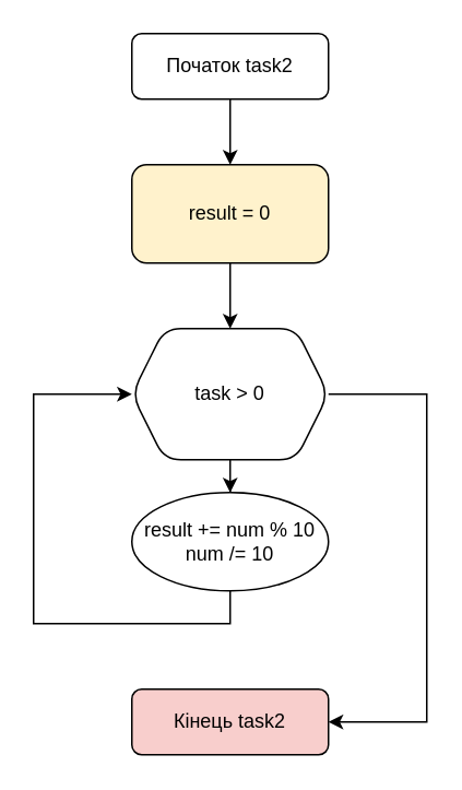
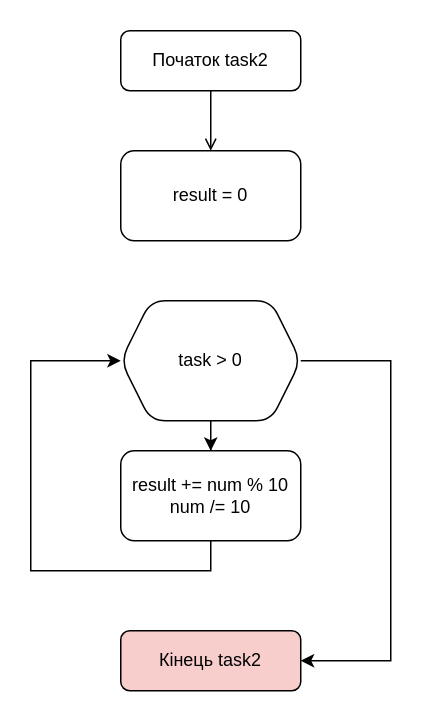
  <mxCell id="0" />
  <mxCell id="1" parent="0" />
- <mxCell id="2" value="" style="edgeStyle=orthogonalEdgeStyle;rounded=0;orthogonalLoop=1;jettySize=auto;html=1;" edge="1" parent="1" source="3" target="6"><mxGeometry relative="1" as="geometry" /></mxCell>
+ <mxCell id="2" value="" style="edgeStyle=orthogonalEdgeStyle;rounded=0;orthogonalLoop=1;jettySize=auto;html=1;endArrow=open;" edge="1" parent="1" source="3" target="6"><mxGeometry relative="1" as="geometry" /></mxCell>
  <mxCell id="3" value="Початок task2" style="rounded=1;whiteSpace=wrap;html=1;fontSize=12;glass=0;strokeWidth=1;shadow=0;" parent="1" vertex="1"><mxGeometry x="80" y="20" width="120" height="40" as="geometry" /></mxCell>
  <mxCell id="4" value="Кінець task2" style="rounded=1;whiteSpace=wrap;html=1;fontSize=12;glass=0;strokeWidth=1;shadow=0;fillColor=#f8cecc;" parent="1" vertex="1"><mxGeometry x="80" y="420" width="120" height="40" as="geometry" /></mxCell>
- <mxCell id="5" value="" style="edgeStyle=orthogonalEdgeStyle;rounded=0;orthogonalLoop=1;jettySize=auto;html=1;" edge="1" parent="1" source="6" target="9"><mxGeometry relative="1" as="geometry" /></mxCell>
- <mxCell id="6" value="result = 0" style="whiteSpace=wrap;html=1;rounded=1;shadow=0;strokeWidth=1;glass=0;fillColor=#fff2cc;" vertex="1" parent="1"><mxGeometry x="80" y="100" width="120" height="60" as="geometry" /></mxCell>
+ <mxCell id="6" value="result = 0" style="whiteSpace=wrap;html=1;rounded=1;shadow=0;strokeWidth=1;glass=0;" vertex="1" parent="1"><mxGeometry x="80" y="100" width="120" height="60" as="geometry" /></mxCell>
  <mxCell id="7" value="" style="edgeStyle=orthogonalEdgeStyle;rounded=0;orthogonalLoop=1;jettySize=auto;html=1;" edge="1" parent="1" source="9" target="11"><mxGeometry relative="1" as="geometry" /></mxCell>
  <mxCell id="8" style="edgeStyle=orthogonalEdgeStyle;rounded=0;orthogonalLoop=1;jettySize=auto;html=1;exitX=1;exitY=0.5;exitDx=0;exitDy=0;entryX=1;entryY=0.5;entryDx=0;entryDy=0;" edge="1" parent="1" source="9" target="4"><mxGeometry relative="1" as="geometry"><mxPoint x="240" y="440" as="targetPoint" /><Array as="points"><mxPoint x="260" y="240" /><mxPoint x="260" y="440" /></Array></mxGeometry></mxCell>
  <mxCell id="9" value="task &amp;gt; 0" style="shape=hexagon;perimeter=hexagonPerimeter2;whiteSpace=wrap;html=1;fixedSize=1;rounded=1;shadow=0;strokeWidth=1;glass=0;" vertex="1" parent="1"><mxGeometry x="80" y="200" width="120" height="80" as="geometry" /></mxCell>
  <mxCell id="10" style="edgeStyle=orthogonalEdgeStyle;rounded=0;orthogonalLoop=1;jettySize=auto;html=1;exitX=0.5;exitY=1;exitDx=0;exitDy=0;entryX=0;entryY=0.5;entryDx=0;entryDy=0;" edge="1" parent="1" source="11" target="9"><mxGeometry relative="1" as="geometry"><mxPoint x="40" y="240" as="targetPoint" /><Array as="points"><mxPoint x="140" y="380" /><mxPoint x="20" y="380" /><mxPoint x="20" y="240" /></Array></mxGeometry></mxCell>
- <mxCell id="11" value="result += num % 10&lt;br&gt;num /= 10" style="ellipse;whiteSpace=wrap;html=1;shadow=0;strokeWidth=1;glass=0;" vertex="1" parent="1"><mxGeometry x="80" y="300" width="120" height="60" as="geometry" /></mxCell>
+ <mxCell id="11" value="result += num % 10&lt;br&gt;num /= 10" style="whiteSpace=wrap;html=1;rounded=1;shadow=0;strokeWidth=1;glass=0;" vertex="1" parent="1"><mxGeometry x="80" y="300" width="120" height="60" as="geometry" /></mxCell>
